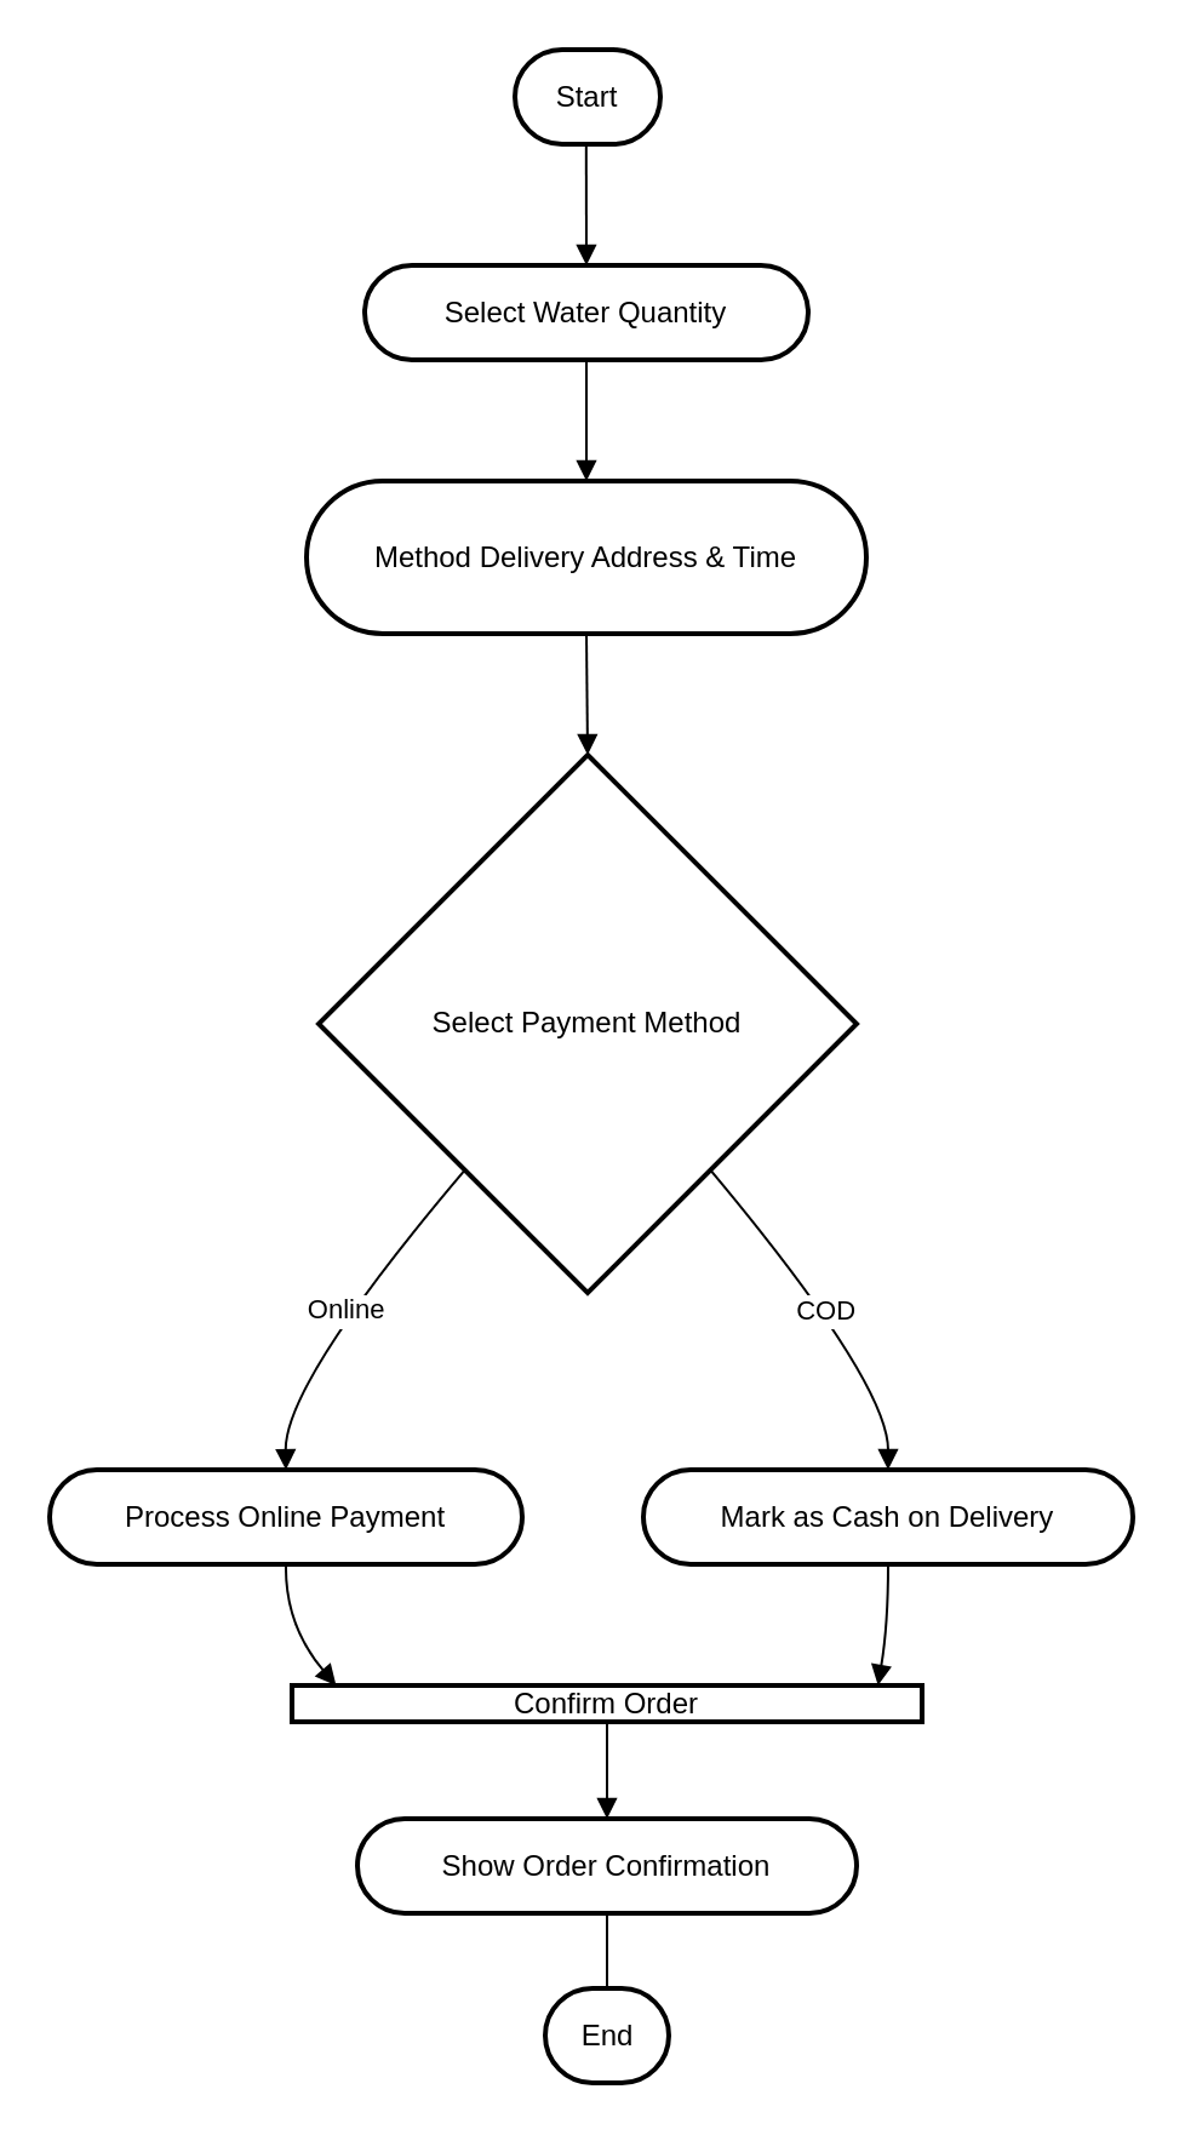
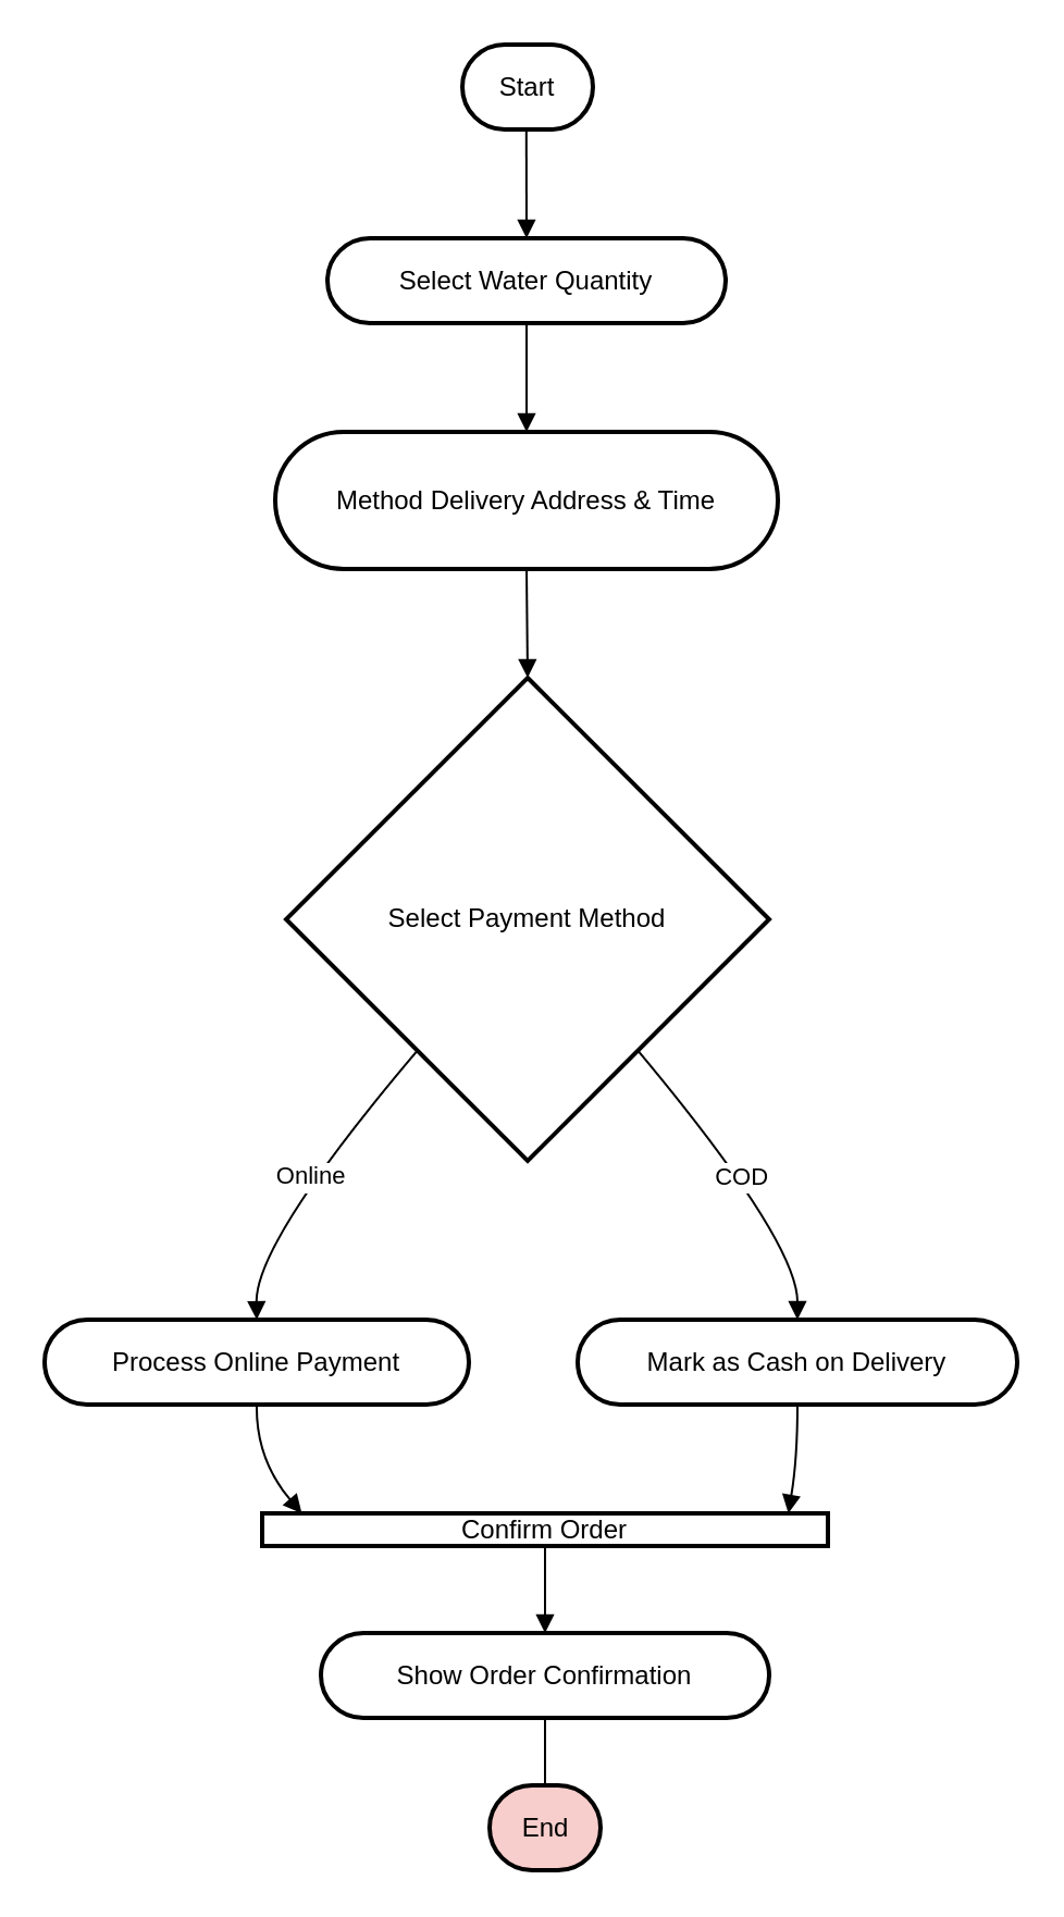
  <mxCell id="0" />
  <mxCell id="1" parent="0" />
  <mxCell id="2" value="Start" style="rounded=1;whiteSpace=wrap;arcSize=50;strokeWidth=2;" vertex="1" parent="1"><mxGeometry x="212" y="20" width="60" height="39" as="geometry" /></mxCell>
  <mxCell id="3" value="Select Water Quantity" style="rounded=1;whiteSpace=wrap;arcSize=50;strokeWidth=2;" vertex="1" parent="1"><mxGeometry x="150" y="109" width="183" height="39" as="geometry" /></mxCell>
  <mxCell id="4" value="Method Delivery Address &amp; Time" style="rounded=1;whiteSpace=wrap;arcSize=50;strokeWidth=2;" vertex="1" parent="1"><mxGeometry x="126" y="198" width="231" height="63" as="geometry" /></mxCell>
  <mxCell id="5" value="Select Payment Method" style="rhombus;strokeWidth=2;whiteSpace=wrap;" vertex="1" parent="1"><mxGeometry x="131" y="311" width="222" height="222" as="geometry" /></mxCell>
  <mxCell id="6" value="Process Online Payment" style="rounded=1;whiteSpace=wrap;arcSize=50;strokeWidth=2;" vertex="1" parent="1"><mxGeometry x="20" y="606" width="195" height="39" as="geometry" /></mxCell>
  <mxCell id="7" value="Mark as Cash on Delivery" style="rounded=1;whiteSpace=wrap;arcSize=50;strokeWidth=2;" vertex="1" parent="1"><mxGeometry x="265" y="606" width="202" height="39" as="geometry" /></mxCell>
  <mxCell id="8" value="Confirm Order" style="rounded=1;whiteSpace=wrap;arcSize=0;strokeWidth=2;" vertex="1" parent="1"><mxGeometry x="120" y="695" width="260" height="15" as="geometry" /></mxCell>
  <mxCell id="9" value="Show Order Confirmation" style="rounded=1;whiteSpace=wrap;arcSize=50;strokeWidth=2;" vertex="1" parent="1"><mxGeometry x="147" y="750" width="206" height="39" as="geometry" /></mxCell>
- <mxCell id="10" value="End" style="rounded=1;whiteSpace=wrap;arcSize=50;strokeWidth=2;" vertex="1" parent="1"><mxGeometry x="224.5" y="820" width="51" height="39" as="geometry" /></mxCell>
+ <mxCell id="10" value="End" style="rounded=1;whiteSpace=wrap;arcSize=50;strokeWidth=2;fillColor=#f8cecc;" vertex="1" parent="1"><mxGeometry x="224.5" y="820" width="51" height="39" as="geometry" /></mxCell>
  <mxCell id="11" value="" style="curved=1;startArrow=none;endArrow=block;exitX=0.49;exitY=1;entryX=0.5;entryY=0;rounded=0;" edge="1" parent="1" source="2" target="3"><mxGeometry relative="1" as="geometry"><Array as="points" /></mxGeometry></mxCell>
  <mxCell id="12" value="" style="curved=1;startArrow=none;endArrow=block;exitX=0.5;exitY=1;entryX=0.5;entryY=0;rounded=0;" edge="1" parent="1" source="3" target="4"><mxGeometry relative="1" as="geometry"><Array as="points" /></mxGeometry></mxCell>
  <mxCell id="13" value="" style="curved=1;startArrow=none;endArrow=block;exitX=0.5;exitY=1;entryX=0.5;entryY=0;rounded=0;" edge="1" parent="1" source="4" target="5"><mxGeometry relative="1" as="geometry"><Array as="points" /></mxGeometry></mxCell>
  <mxCell id="14" value="Online" style="curved=1;startArrow=none;endArrow=block;exitX=0.08;exitY=1;entryX=0.5;entryY=0;rounded=0;" edge="1" parent="1" source="5" target="6"><mxGeometry relative="1" as="geometry"><Array as="points"><mxPoint x="117" y="570" /></Array></mxGeometry></mxCell>
  <mxCell id="15" value="COD" style="curved=1;startArrow=none;endArrow=block;exitX=0.92;exitY=1;entryX=0.5;entryY=0;rounded=0;" edge="1" parent="1" source="5" target="7"><mxGeometry relative="1" as="geometry"><Array as="points"><mxPoint x="366" y="570" /></Array></mxGeometry></mxCell>
  <mxCell id="16" value="" style="curved=1;startArrow=none;endArrow=block;exitX=0.5;exitY=1;entryX=0.07;entryY=0;rounded=0;" edge="1" parent="1" source="6" target="8"><mxGeometry relative="1" as="geometry"><Array as="points"><mxPoint x="117" y="670" /></Array></mxGeometry></mxCell>
  <mxCell id="17" value="" style="curved=1;startArrow=none;endArrow=block;exitX=0.5;exitY=1;entryX=0.93;entryY=0;rounded=0;" edge="1" parent="1" source="7" target="8"><mxGeometry relative="1" as="geometry"><Array as="points"><mxPoint x="366" y="670" /></Array></mxGeometry></mxCell>
  <mxCell id="18" value="" style="curved=1;startArrow=none;endArrow=block;exitX=0.5;exitY=1;entryX=0.5;entryY=0;rounded=0;" edge="1" parent="1" source="8" target="9"><mxGeometry relative="1" as="geometry"><Array as="points" /></mxGeometry></mxCell>
  <mxCell id="19" value="" style="curved=1;startArrow=none;endArrow=none;exitX=0.5;exitY=1;entryX=0.5;entryY=0;rounded=0;" edge="1" parent="1" source="9" target="10"><mxGeometry relative="1" as="geometry"><Array as="points" /></mxGeometry></mxCell>
